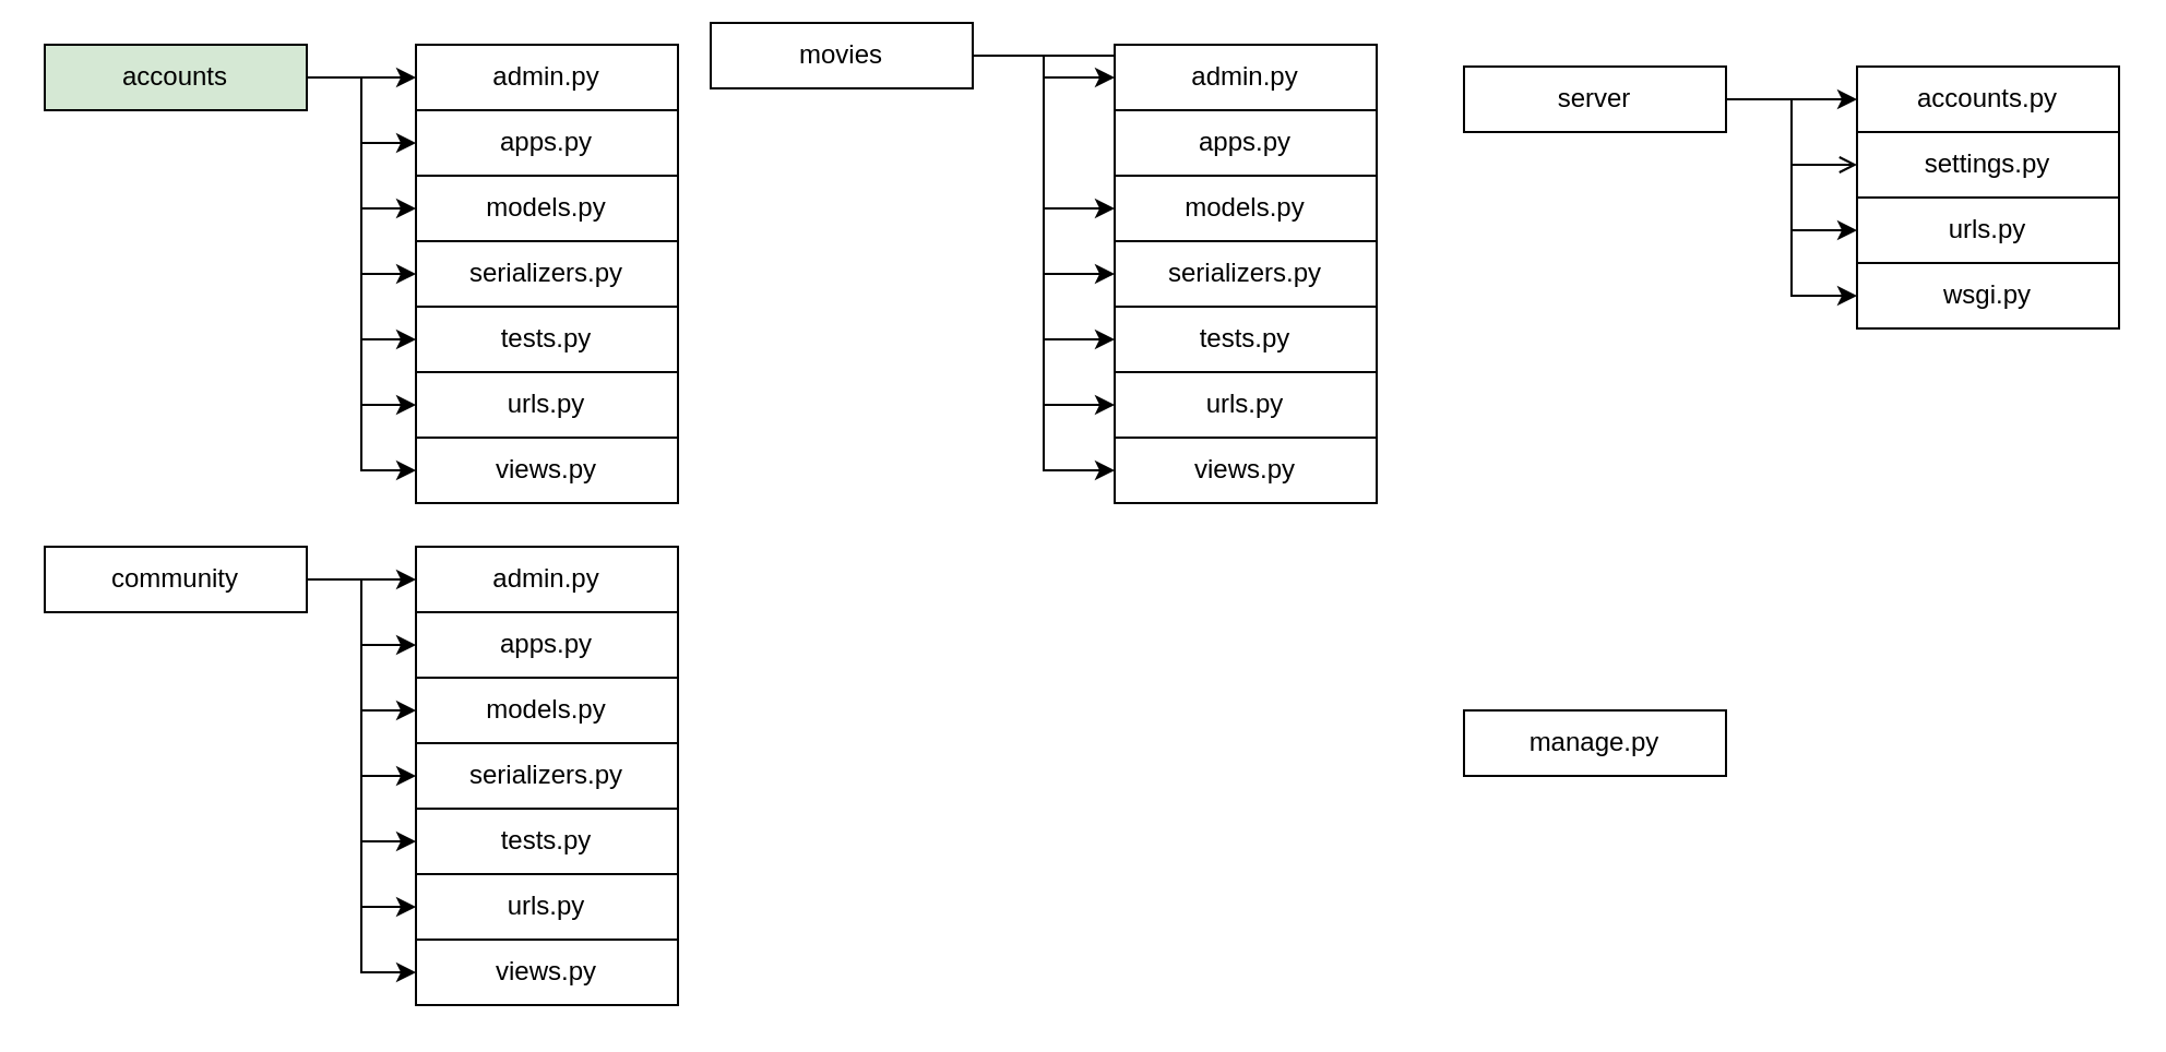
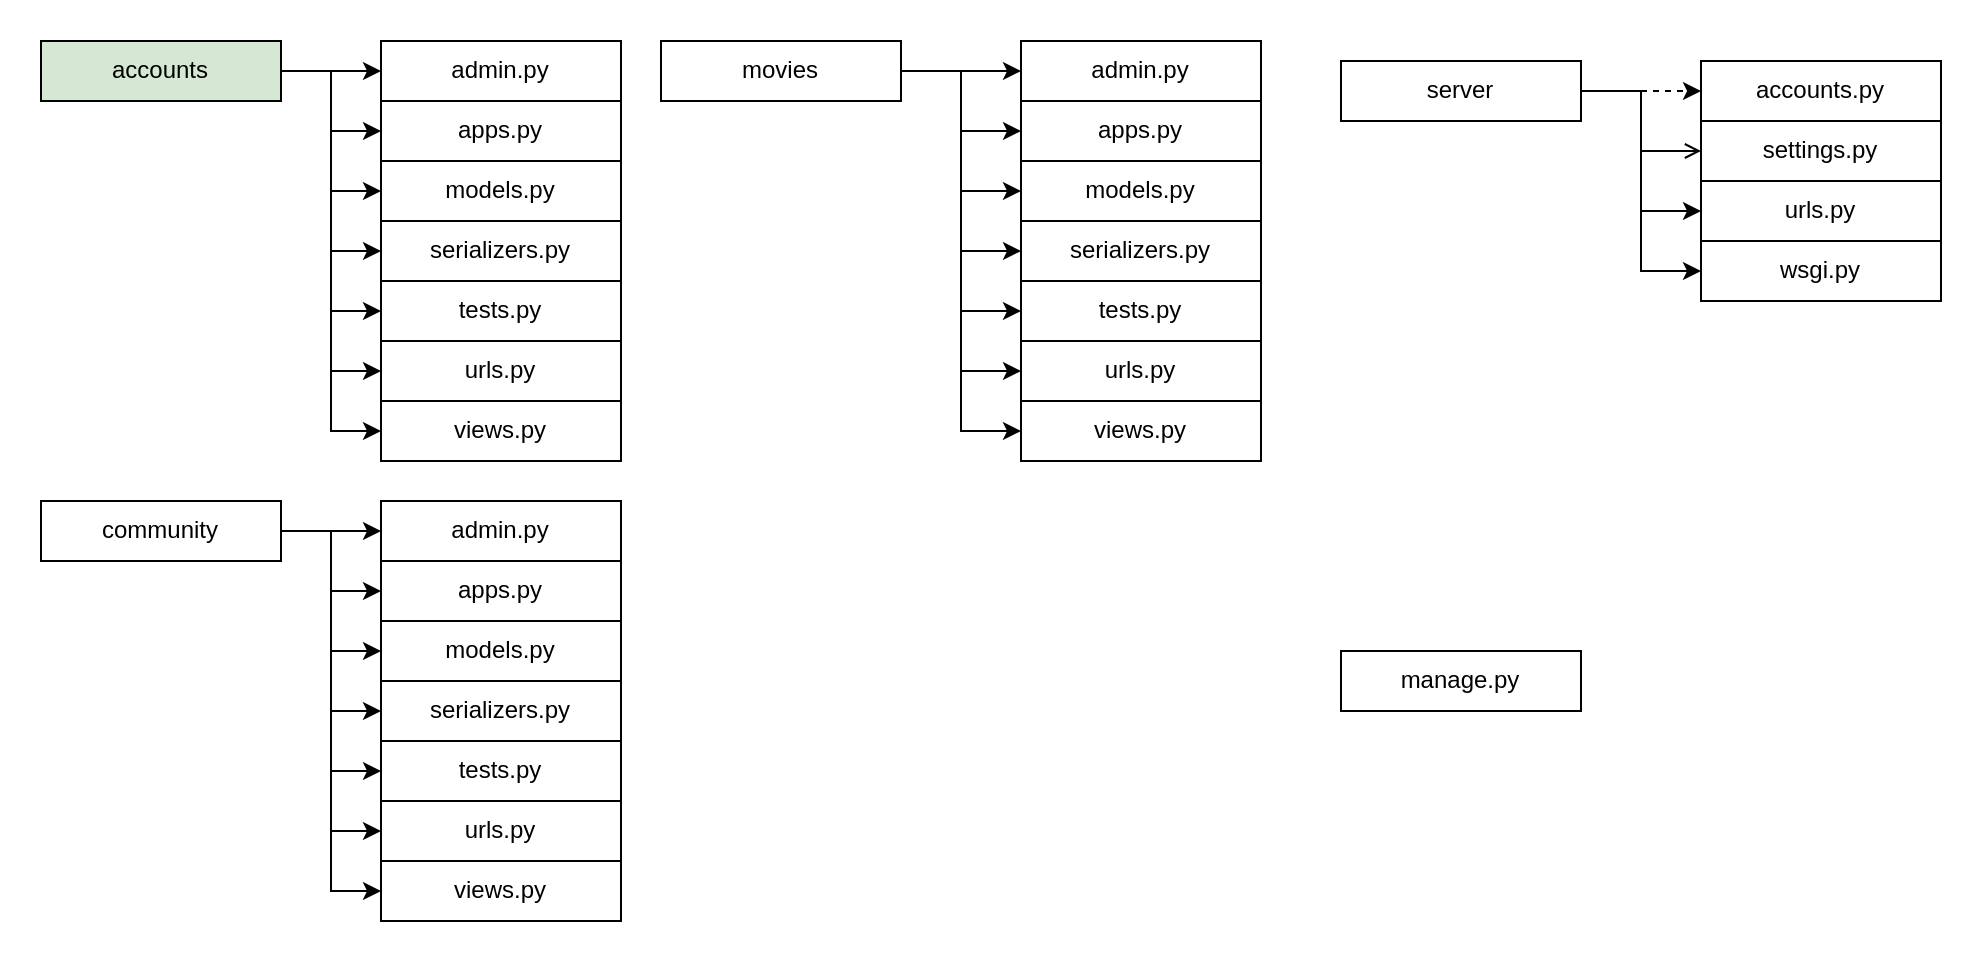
  <mxCell id="0" />
  <mxCell id="1" parent="0" />
  <mxCell id="2" style="edgeStyle=orthogonalEdgeStyle;rounded=0;orthogonalLoop=1;jettySize=auto;html=1;entryX=0;entryY=0.5;entryDx=0;entryDy=0;" edge="1" parent="1" source="9" target="32"><mxGeometry relative="1" as="geometry" /></mxCell>
  <mxCell id="3" style="edgeStyle=orthogonalEdgeStyle;rounded=0;orthogonalLoop=1;jettySize=auto;html=1;entryX=0;entryY=0.5;entryDx=0;entryDy=0;" edge="1" parent="1" source="9" target="38"><mxGeometry relative="1" as="geometry" /></mxCell>
  <mxCell id="4" style="edgeStyle=orthogonalEdgeStyle;rounded=0;orthogonalLoop=1;jettySize=auto;html=1;entryX=0;entryY=0.5;entryDx=0;entryDy=0;" edge="1" parent="1" source="9" target="35"><mxGeometry relative="1" as="geometry" /></mxCell>
  <mxCell id="5" style="edgeStyle=orthogonalEdgeStyle;rounded=0;orthogonalLoop=1;jettySize=auto;html=1;entryX=0;entryY=0.5;entryDx=0;entryDy=0;" edge="1" parent="1" source="9" target="36"><mxGeometry relative="1" as="geometry" /></mxCell>
  <mxCell id="6" style="edgeStyle=orthogonalEdgeStyle;rounded=0;orthogonalLoop=1;jettySize=auto;html=1;entryX=0;entryY=0.5;entryDx=0;entryDy=0;" edge="1" parent="1" source="9" target="37"><mxGeometry relative="1" as="geometry" /></mxCell>
  <mxCell id="7" style="edgeStyle=orthogonalEdgeStyle;rounded=0;orthogonalLoop=1;jettySize=auto;html=1;entryX=0;entryY=0.5;entryDx=0;entryDy=0;" edge="1" parent="1" source="9" target="34"><mxGeometry relative="1" as="geometry" /></mxCell>
  <mxCell id="8" style="edgeStyle=orthogonalEdgeStyle;rounded=0;orthogonalLoop=1;jettySize=auto;html=1;entryX=0;entryY=0.5;entryDx=0;entryDy=0;" edge="1" parent="1" source="9" target="33"><mxGeometry relative="1" as="geometry" /></mxCell>
  <mxCell id="9" value="accounts" style="rounded=0;whiteSpace=wrap;html=1;fillColor=#d5e8d4;" vertex="1" parent="1"><mxGeometry x="20" y="20" width="120" height="30" as="geometry" /></mxCell>
  <mxCell id="10" style="edgeStyle=orthogonalEdgeStyle;rounded=0;orthogonalLoop=1;jettySize=auto;html=1;entryX=0;entryY=0.5;entryDx=0;entryDy=0;" edge="1" parent="1" source="17" target="39"><mxGeometry relative="1" as="geometry" /></mxCell>
  <mxCell id="11" style="edgeStyle=orthogonalEdgeStyle;rounded=0;orthogonalLoop=1;jettySize=auto;html=1;entryX=0;entryY=0.5;entryDx=0;entryDy=0;" edge="1" parent="1" source="17" target="40"><mxGeometry relative="1" as="geometry" /></mxCell>
  <mxCell id="12" style="edgeStyle=orthogonalEdgeStyle;rounded=0;orthogonalLoop=1;jettySize=auto;html=1;entryX=0;entryY=0.5;entryDx=0;entryDy=0;" edge="1" parent="1" source="17" target="41"><mxGeometry relative="1" as="geometry" /></mxCell>
  <mxCell id="13" style="edgeStyle=orthogonalEdgeStyle;rounded=0;orthogonalLoop=1;jettySize=auto;html=1;entryX=0;entryY=0.5;entryDx=0;entryDy=0;" edge="1" parent="1" source="17" target="44"><mxGeometry relative="1" as="geometry" /></mxCell>
  <mxCell id="14" style="edgeStyle=orthogonalEdgeStyle;rounded=0;orthogonalLoop=1;jettySize=auto;html=1;entryX=0;entryY=0.5;entryDx=0;entryDy=0;" edge="1" parent="1" source="17" target="43"><mxGeometry relative="1" as="geometry" /></mxCell>
  <mxCell id="15" style="edgeStyle=orthogonalEdgeStyle;rounded=0;orthogonalLoop=1;jettySize=auto;html=1;entryX=0;entryY=0.5;entryDx=0;entryDy=0;" edge="1" parent="1" source="17" target="42"><mxGeometry relative="1" as="geometry" /></mxCell>
  <mxCell id="16" style="edgeStyle=orthogonalEdgeStyle;rounded=0;orthogonalLoop=1;jettySize=auto;html=1;entryX=0;entryY=0.5;entryDx=0;entryDy=0;" edge="1" parent="1" source="17" target="45"><mxGeometry relative="1" as="geometry" /></mxCell>
  <mxCell id="17" value="community" style="rounded=0;whiteSpace=wrap;html=1;" vertex="1" parent="1"><mxGeometry x="20" y="250" width="120" height="30" as="geometry" /></mxCell>
  <mxCell id="18" style="edgeStyle=orthogonalEdgeStyle;rounded=0;orthogonalLoop=1;jettySize=auto;html=1;entryX=0;entryY=0.5;entryDx=0;entryDy=0;" edge="1" parent="1" source="25" target="46"><mxGeometry relative="1" as="geometry" /></mxCell>
  <mxCell id="19" style="edgeStyle=orthogonalEdgeStyle;rounded=0;orthogonalLoop=1;jettySize=auto;html=1;entryX=0;entryY=0.5;entryDx=0;entryDy=0;" edge="1" parent="1" source="25" target="52"><mxGeometry relative="1" as="geometry" /></mxCell>
  <mxCell id="20" style="edgeStyle=orthogonalEdgeStyle;rounded=0;orthogonalLoop=1;jettySize=auto;html=1;entryX=0;entryY=0.5;entryDx=0;entryDy=0;" edge="1" parent="1" source="25" target="49"><mxGeometry relative="1" as="geometry" /></mxCell>
  <mxCell id="21" style="edgeStyle=orthogonalEdgeStyle;rounded=0;orthogonalLoop=1;jettySize=auto;html=1;entryX=0;entryY=0.5;entryDx=0;entryDy=0;" edge="1" parent="1" source="25" target="50"><mxGeometry relative="1" as="geometry" /></mxCell>
  <mxCell id="22" style="edgeStyle=orthogonalEdgeStyle;rounded=0;orthogonalLoop=1;jettySize=auto;html=1;entryX=0;entryY=0.5;entryDx=0;entryDy=0;" edge="1" parent="1" source="25" target="51"><mxGeometry relative="1" as="geometry" /></mxCell>
  <mxCell id="23" style="edgeStyle=orthogonalEdgeStyle;rounded=0;orthogonalLoop=1;jettySize=auto;html=1;entryX=0;entryY=0.5;entryDx=0;entryDy=0;" edge="1" parent="1" source="25" target="48"><mxGeometry relative="1" as="geometry" /></mxCell>
  <mxCell id="24" style="edgeStyle=orthogonalEdgeStyle;rounded=0;orthogonalLoop=1;jettySize=auto;html=1;" edge="1" parent="1" source="25" target="47"><mxGeometry relative="1" as="geometry" /></mxCell>
- <mxCell id="25" value="movies" style="rounded=0;whiteSpace=wrap;html=1;" vertex="1" parent="1"><mxGeometry x="325" y="10" width="120" height="30" as="geometry" /></mxCell>
- <mxCell id="26" style="edgeStyle=orthogonalEdgeStyle;rounded=0;orthogonalLoop=1;jettySize=auto;html=1;" edge="1" parent="1" source="30" target="53"><mxGeometry relative="1" as="geometry" /></mxCell>
+ <mxCell id="25" value="movies" style="rounded=0;whiteSpace=wrap;html=1;" vertex="1" parent="1"><mxGeometry x="330" y="20" width="120" height="30" as="geometry" /></mxCell>
+ <mxCell id="26" style="edgeStyle=orthogonalEdgeStyle;rounded=0;orthogonalLoop=1;jettySize=auto;html=1;dashed=1;" edge="1" parent="1" source="30" target="53"><mxGeometry relative="1" as="geometry" /></mxCell>
  <mxCell id="27" style="edgeStyle=orthogonalEdgeStyle;rounded=0;orthogonalLoop=1;jettySize=auto;html=1;entryX=0;entryY=0.5;entryDx=0;entryDy=0;" edge="1" parent="1" source="30" target="56"><mxGeometry relative="1" as="geometry" /></mxCell>
  <mxCell id="28" style="edgeStyle=orthogonalEdgeStyle;rounded=0;orthogonalLoop=1;jettySize=auto;html=1;entryX=0;entryY=0.5;entryDx=0;entryDy=0;" edge="1" parent="1" source="30" target="55"><mxGeometry relative="1" as="geometry" /></mxCell>
  <mxCell id="29" style="edgeStyle=orthogonalEdgeStyle;rounded=0;orthogonalLoop=1;jettySize=auto;html=1;endArrow=open;" edge="1" parent="1" source="30" target="54"><mxGeometry relative="1" as="geometry" /></mxCell>
  <mxCell id="30" value="server" style="rounded=0;whiteSpace=wrap;html=1;" vertex="1" parent="1"><mxGeometry x="670" y="30" width="120" height="30" as="geometry" /></mxCell>
  <mxCell id="31" value="manage.py" style="rounded=0;whiteSpace=wrap;html=1;" vertex="1" parent="1"><mxGeometry x="670" y="325" width="120" height="30" as="geometry" /></mxCell>
  <mxCell id="32" value="admin.py" style="rounded=0;whiteSpace=wrap;html=1;" vertex="1" parent="1"><mxGeometry x="190" y="20" width="120" height="30" as="geometry" /></mxCell>
  <mxCell id="33" value="apps.py" style="rounded=0;whiteSpace=wrap;html=1;" vertex="1" parent="1"><mxGeometry x="190" y="50" width="120" height="30" as="geometry" /></mxCell>
  <mxCell id="34" value="models.py" style="rounded=0;whiteSpace=wrap;html=1;" vertex="1" parent="1"><mxGeometry x="190" y="80" width="120" height="30" as="geometry" /></mxCell>
  <mxCell id="35" value="urls.py" style="rounded=0;whiteSpace=wrap;html=1;" vertex="1" parent="1"><mxGeometry x="190" y="170" width="120" height="30" as="geometry" /></mxCell>
  <mxCell id="36" value="tests.py" style="rounded=0;whiteSpace=wrap;html=1;" vertex="1" parent="1"><mxGeometry x="190" y="140" width="120" height="30" as="geometry" /></mxCell>
  <mxCell id="37" value="serializers.py" style="rounded=0;whiteSpace=wrap;html=1;" vertex="1" parent="1"><mxGeometry x="190" y="110" width="120" height="30" as="geometry" /></mxCell>
  <mxCell id="38" value="views.py" style="rounded=0;whiteSpace=wrap;html=1;" vertex="1" parent="1"><mxGeometry x="190" y="200" width="120" height="30" as="geometry" /></mxCell>
  <mxCell id="39" value="admin.py" style="rounded=0;whiteSpace=wrap;html=1;" vertex="1" parent="1"><mxGeometry x="190" y="250" width="120" height="30" as="geometry" /></mxCell>
  <mxCell id="40" value="apps.py" style="rounded=0;whiteSpace=wrap;html=1;" vertex="1" parent="1"><mxGeometry x="190" y="280" width="120" height="30" as="geometry" /></mxCell>
  <mxCell id="41" value="models.py" style="rounded=0;whiteSpace=wrap;html=1;" vertex="1" parent="1"><mxGeometry x="190" y="310" width="120" height="30" as="geometry" /></mxCell>
  <mxCell id="42" value="urls.py" style="rounded=0;whiteSpace=wrap;html=1;" vertex="1" parent="1"><mxGeometry x="190" y="400" width="120" height="30" as="geometry" /></mxCell>
  <mxCell id="43" value="tests.py" style="rounded=0;whiteSpace=wrap;html=1;" vertex="1" parent="1"><mxGeometry x="190" y="370" width="120" height="30" as="geometry" /></mxCell>
  <mxCell id="44" value="serializers.py" style="rounded=0;whiteSpace=wrap;html=1;" vertex="1" parent="1"><mxGeometry x="190" y="340" width="120" height="30" as="geometry" /></mxCell>
  <mxCell id="45" value="views.py" style="rounded=0;whiteSpace=wrap;html=1;" vertex="1" parent="1"><mxGeometry x="190" y="430" width="120" height="30" as="geometry" /></mxCell>
  <mxCell id="46" value="admin.py" style="rounded=0;whiteSpace=wrap;html=1;" vertex="1" parent="1"><mxGeometry x="510" y="20" width="120" height="30" as="geometry" /></mxCell>
  <mxCell id="47" value="apps.py" style="rounded=0;whiteSpace=wrap;html=1;" vertex="1" parent="1"><mxGeometry x="510" y="50" width="120" height="30" as="geometry" /></mxCell>
  <mxCell id="48" value="models.py" style="rounded=0;whiteSpace=wrap;html=1;" vertex="1" parent="1"><mxGeometry x="510" y="80" width="120" height="30" as="geometry" /></mxCell>
  <mxCell id="49" value="urls.py" style="rounded=0;whiteSpace=wrap;html=1;" vertex="1" parent="1"><mxGeometry x="510" y="170" width="120" height="30" as="geometry" /></mxCell>
  <mxCell id="50" value="tests.py" style="rounded=0;whiteSpace=wrap;html=1;" vertex="1" parent="1"><mxGeometry x="510" y="140" width="120" height="30" as="geometry" /></mxCell>
  <mxCell id="51" value="serializers.py" style="rounded=0;whiteSpace=wrap;html=1;" vertex="1" parent="1"><mxGeometry x="510" y="110" width="120" height="30" as="geometry" /></mxCell>
  <mxCell id="52" value="views.py" style="rounded=0;whiteSpace=wrap;html=1;" vertex="1" parent="1"><mxGeometry x="510" y="200" width="120" height="30" as="geometry" /></mxCell>
  <mxCell id="53" value="accounts.py" style="rounded=0;whiteSpace=wrap;html=1;" vertex="1" parent="1"><mxGeometry x="850" y="30" width="120" height="30" as="geometry" /></mxCell>
  <mxCell id="54" value="settings.py" style="rounded=0;whiteSpace=wrap;html=1;" vertex="1" parent="1"><mxGeometry x="850" y="60" width="120" height="30" as="geometry" /></mxCell>
  <mxCell id="55" value="urls.py" style="rounded=0;whiteSpace=wrap;html=1;" vertex="1" parent="1"><mxGeometry x="850" y="90" width="120" height="30" as="geometry" /></mxCell>
  <mxCell id="56" value="wsgi.py" style="rounded=0;whiteSpace=wrap;html=1;" vertex="1" parent="1"><mxGeometry x="850" y="120" width="120" height="30" as="geometry" /></mxCell>
